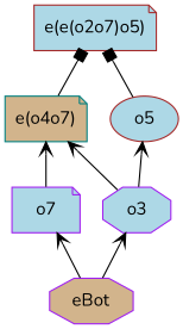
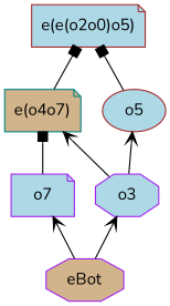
  strict digraph {
    fontname=Nunito
    rankdir=BT
    node [color=purple fillcolor=lightblue fontname=Nunito shape=note style=filled]
    edge [arrowhead=vee fontname=Nunito]
    eBot [fillcolor=tan shape=octagon]
    o7
    o3 [shape=octagon]
    n4 [color=teal fillcolor=tan label="e(o4o7)"]
    o5 [color=brown shape=ellipse]
-   "e(e(o2o7)o5)" [color=brown]
+   "e(e(o2o7)o5)" [color=brown label="e(e(o2o0)o5)"]
    eBot -> o7
    eBot -> o3
-   o7 -> n4
+   o7 -> n4 [arrowhead=box]
    o3 -> n4
    o3 -> o5
    n4 -> "e(e(o2o7)o5)" [arrowhead=box]
    o5 -> "e(e(o2o7)o5)" [arrowhead=box]
  }
